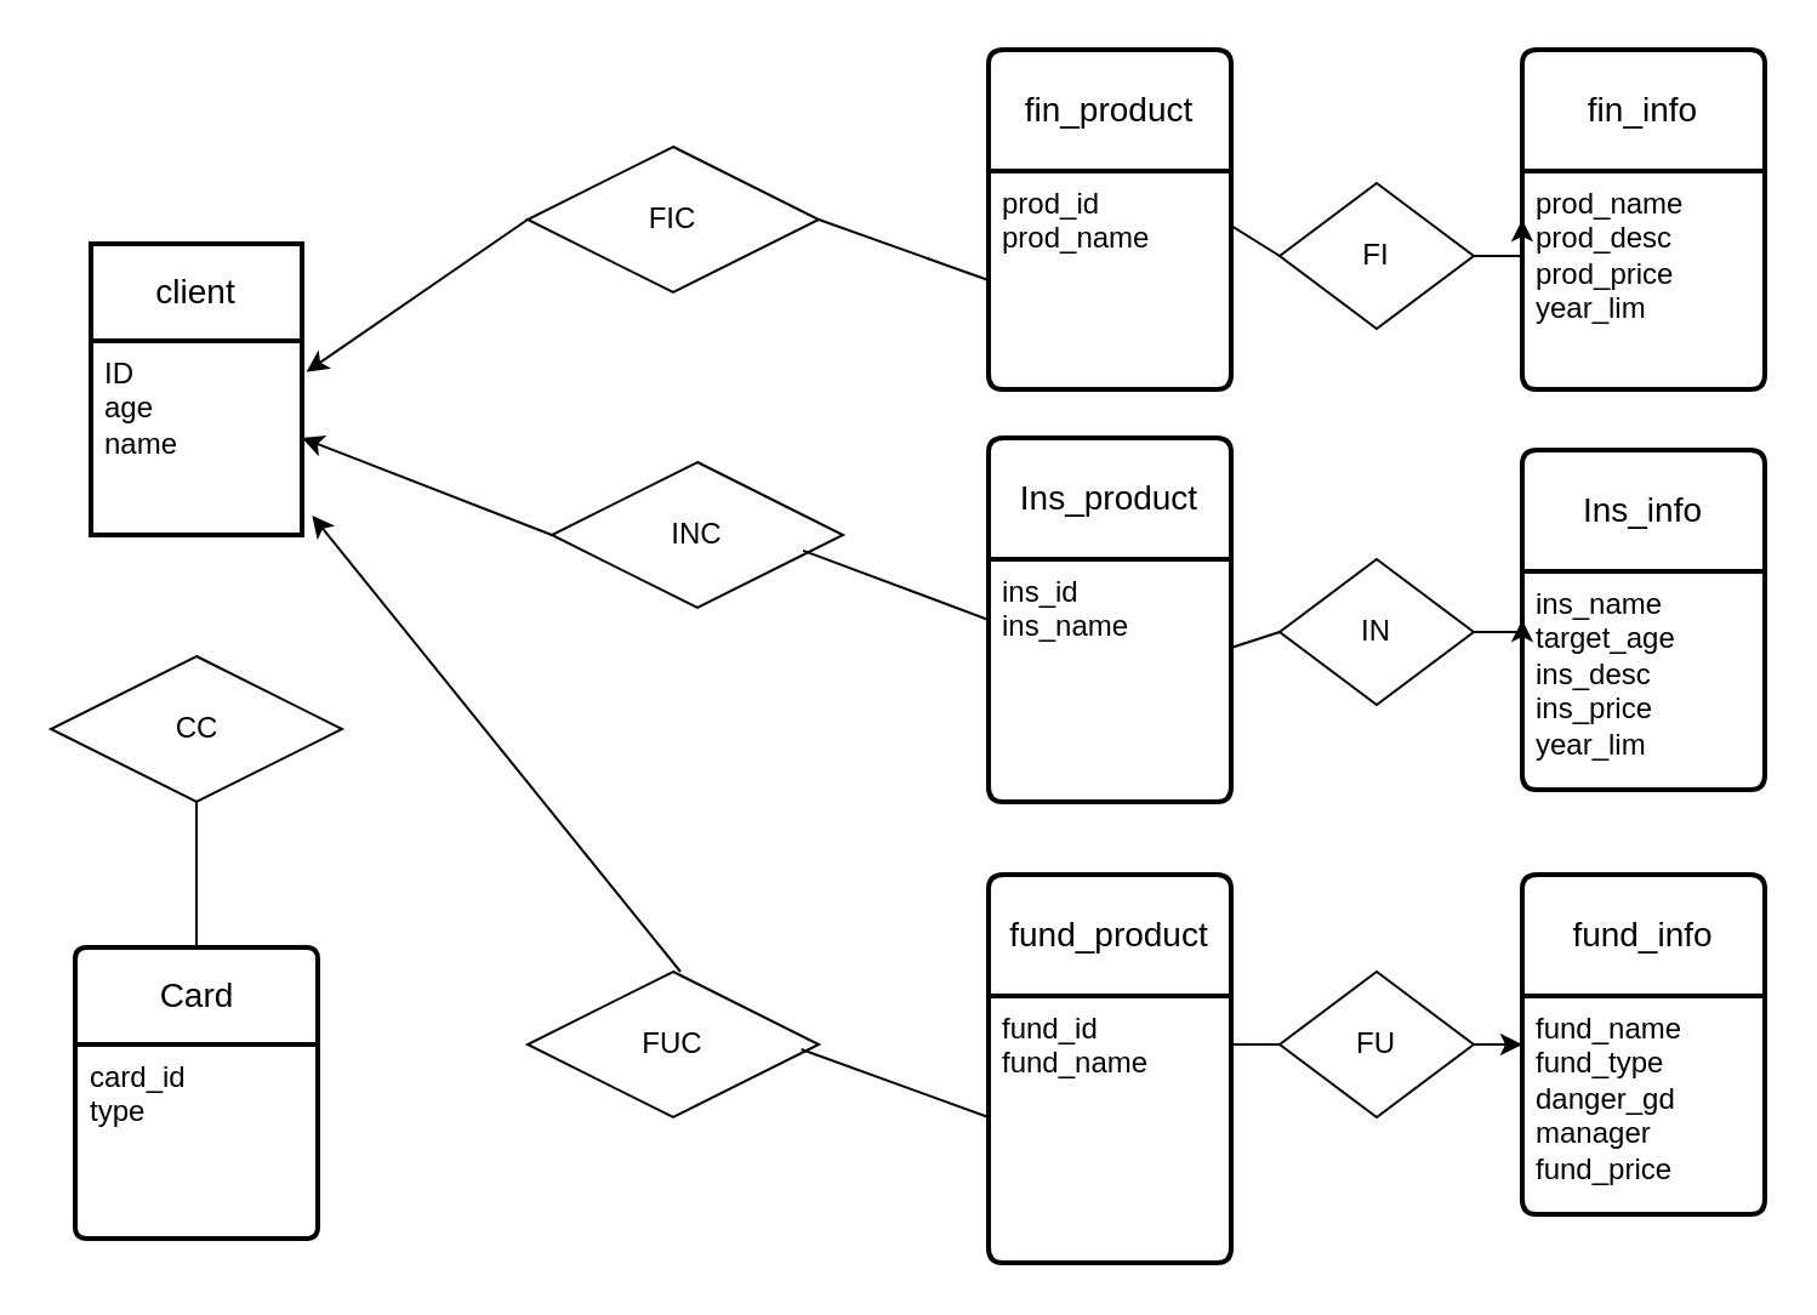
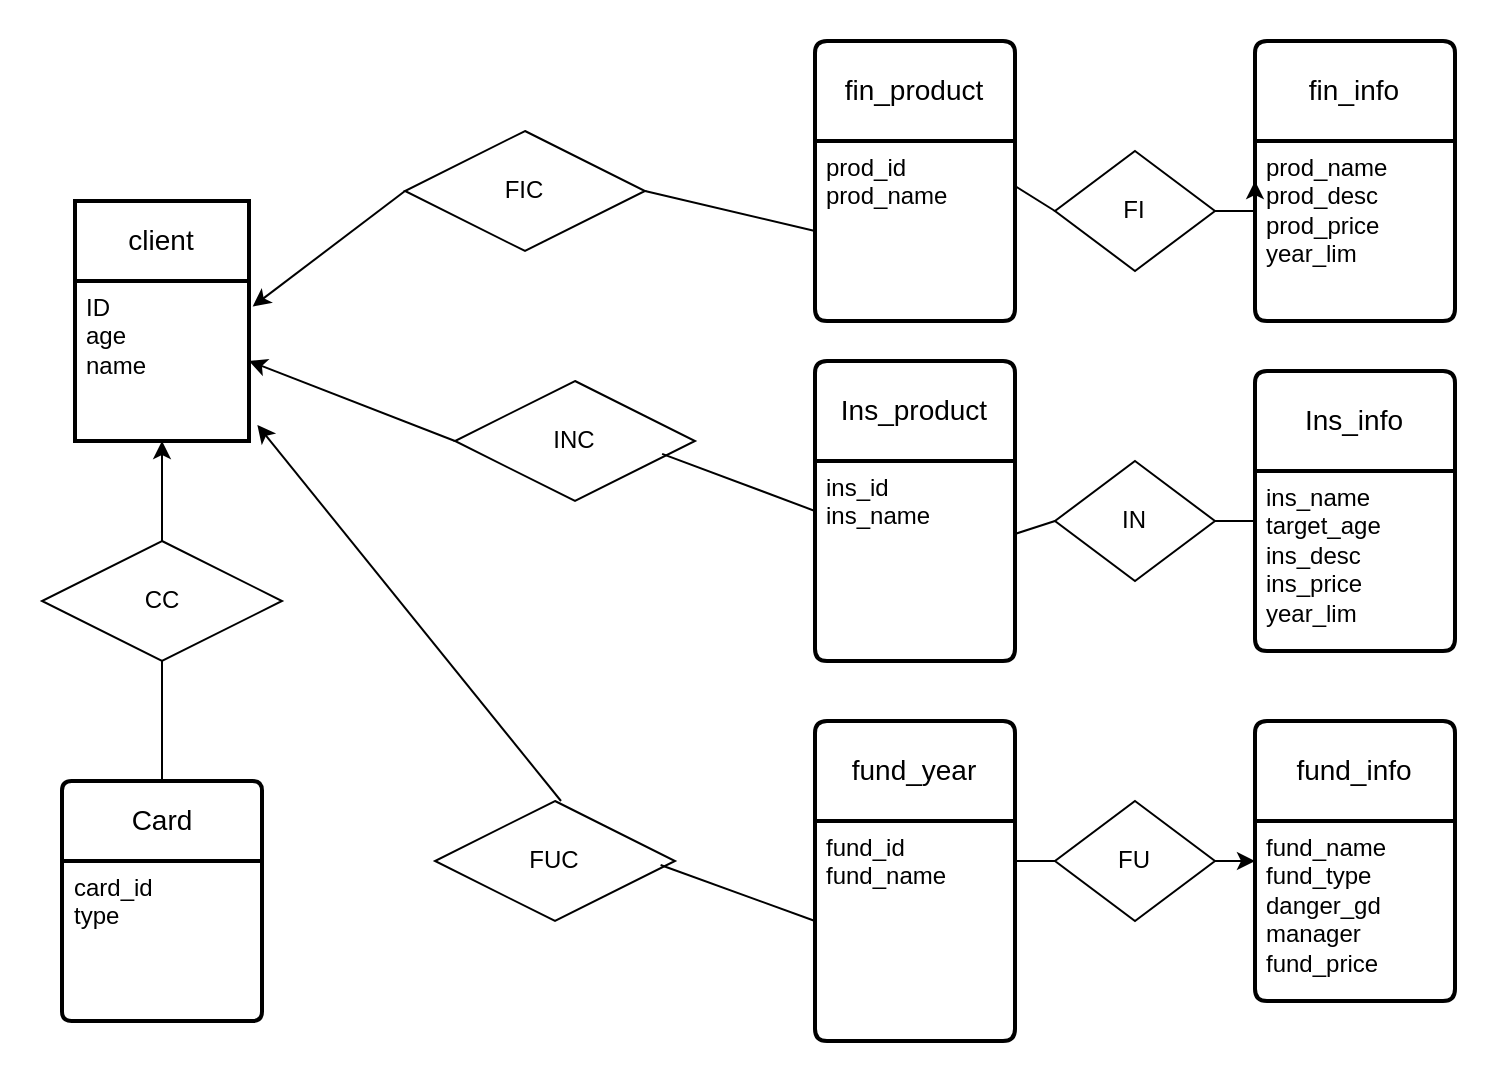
  <mxCell id="0" />
  <mxCell id="1" parent="0" />
  <mxCell id="2" value="client" style="swimlane;childLayout=stackLayout;horizontal=1;startSize=40;horizontalStack=0;rounded=1;fontSize=14;fontStyle=0;strokeWidth=2;resizeParent=0;resizeLast=1;shadow=0;dashed=0;align=center;arcSize=0;whiteSpace=wrap;html=1;" vertex="1" parent="1"><mxGeometry x="37" y="100" width="87" height="120" as="geometry" /></mxCell>
  <mxCell id="3" value="ID&lt;br&gt;age&lt;br&gt;name&lt;br&gt;&lt;br&gt;" style="align=left;strokeColor=none;fillColor=none;spacingLeft=4;fontSize=12;verticalAlign=top;resizable=0;rotatable=0;part=1;html=1;" vertex="1" parent="2"><mxGeometry y="40" width="87" height="80" as="geometry" /></mxCell>
  <mxCell id="4" value="fin_product" style="swimlane;childLayout=stackLayout;horizontal=1;startSize=50;horizontalStack=0;rounded=1;fontSize=14;fontStyle=0;strokeWidth=2;resizeParent=0;resizeLast=1;shadow=0;dashed=0;align=center;arcSize=4;whiteSpace=wrap;html=1;" vertex="1" parent="1"><mxGeometry x="407" y="20" width="100" height="140" as="geometry" /></mxCell>
  <mxCell id="5" value="prod_id&lt;br&gt;prod_name&lt;br&gt;" style="align=left;strokeColor=none;fillColor=none;spacingLeft=4;fontSize=12;verticalAlign=top;resizable=0;rotatable=0;part=1;html=1;" vertex="1" parent="4"><mxGeometry y="50" width="100" height="90" as="geometry" /></mxCell>
  <mxCell id="6" value="Ins_product" style="swimlane;childLayout=stackLayout;horizontal=1;startSize=50;horizontalStack=0;rounded=1;fontSize=14;fontStyle=0;strokeWidth=2;resizeParent=0;resizeLast=1;shadow=0;dashed=0;align=center;arcSize=4;whiteSpace=wrap;html=1;" vertex="1" parent="1"><mxGeometry x="407" y="180" width="100" height="150" as="geometry" /></mxCell>
  <mxCell id="7" value="ins_id&lt;br&gt;ins_name&lt;br&gt;" style="align=left;strokeColor=none;fillColor=none;spacingLeft=4;fontSize=12;verticalAlign=top;resizable=0;rotatable=0;part=1;html=1;" vertex="1" parent="6"><mxGeometry y="50" width="100" height="100" as="geometry" /></mxCell>
- <mxCell id="8" value="fund_product" style="swimlane;childLayout=stackLayout;horizontal=1;startSize=50;horizontalStack=0;rounded=1;fontSize=14;fontStyle=0;strokeWidth=2;resizeParent=0;resizeLast=1;shadow=0;dashed=0;align=center;arcSize=4;whiteSpace=wrap;html=1;" vertex="1" parent="1"><mxGeometry x="407" y="360" width="100" height="160" as="geometry" /></mxCell>
+ <mxCell id="8" value="fund_year" style="swimlane;childLayout=stackLayout;horizontal=1;startSize=50;horizontalStack=0;rounded=1;fontSize=14;fontStyle=0;strokeWidth=2;resizeParent=0;resizeLast=1;shadow=0;dashed=0;align=center;arcSize=4;whiteSpace=wrap;html=1;" vertex="1" parent="1"><mxGeometry x="407" y="360" width="100" height="160" as="geometry" /></mxCell>
  <mxCell id="9" value="fund_id&lt;br&gt;fund_name&lt;br&gt;" style="align=left;strokeColor=none;fillColor=none;spacingLeft=4;fontSize=12;verticalAlign=top;resizable=0;rotatable=0;part=1;html=1;" vertex="1" parent="8"><mxGeometry y="50" width="100" height="110" as="geometry" /></mxCell>
  <mxCell id="10" value="Card" style="swimlane;childLayout=stackLayout;horizontal=1;startSize=40;horizontalStack=0;rounded=1;fontSize=14;fontStyle=0;strokeWidth=2;resizeParent=0;resizeLast=1;shadow=0;dashed=0;align=center;arcSize=4;whiteSpace=wrap;html=1;" vertex="1" parent="1"><mxGeometry x="30.5" y="390" width="100" height="120" as="geometry" /></mxCell>
  <mxCell id="11" value="card_id&lt;br&gt;type" style="align=left;strokeColor=none;fillColor=none;spacingLeft=4;fontSize=12;verticalAlign=top;resizable=0;rotatable=0;part=1;html=1;" vertex="1" parent="10"><mxGeometry y="40" width="100" height="80" as="geometry" /></mxCell>
+ <mxCell id="12" style="edgeStyle=orthogonalEdgeStyle;rounded=0;orthogonalLoop=1;jettySize=auto;html=1;exitX=0.5;exitY=0;exitDx=0;exitDy=0;entryX=0.5;entryY=1;entryDx=0;entryDy=0;" edge="1" parent="1" source="13" target="3"><mxGeometry relative="1" as="geometry" /></mxCell>
  <mxCell id="13" value="CC" style="shape=rhombus;perimeter=rhombusPerimeter;whiteSpace=wrap;html=1;align=center;" vertex="1" parent="1"><mxGeometry x="20.5" y="270" width="120" height="60" as="geometry" /></mxCell>
  <mxCell id="14" value="" style="endArrow=none;html=1;rounded=0;entryX=0.5;entryY=1;entryDx=0;entryDy=0;" edge="1" parent="1" target="13"><mxGeometry relative="1" as="geometry"><mxPoint x="80.5" y="390" as="sourcePoint" /><mxPoint x="80.5" y="340" as="targetPoint" /></mxGeometry></mxCell>
- <mxCell id="15" value="FIC" style="shape=rhombus;perimeter=rhombusPerimeter;whiteSpace=wrap;html=1;align=center;" vertex="1" parent="1"><mxGeometry x="217" y="60" width="120" height="60" as="geometry" /></mxCell>
+ <mxCell id="15" value="FIC" style="shape=rhombus;perimeter=rhombusPerimeter;whiteSpace=wrap;html=1;align=center;" vertex="1" parent="1"><mxGeometry x="202" y="65" width="120" height="60" as="geometry" /></mxCell>
  <mxCell id="16" value="INC" style="shape=rhombus;perimeter=rhombusPerimeter;whiteSpace=wrap;html=1;align=center;" vertex="1" parent="1"><mxGeometry x="227" y="190" width="120" height="60" as="geometry" /></mxCell>
  <mxCell id="17" value="FUC" style="shape=rhombus;perimeter=rhombusPerimeter;whiteSpace=wrap;html=1;align=center;" vertex="1" parent="1"><mxGeometry x="217" y="400" width="120" height="60" as="geometry" /></mxCell>
  <mxCell id="18" value="fin_info" style="swimlane;childLayout=stackLayout;horizontal=1;startSize=50;horizontalStack=0;rounded=1;fontSize=14;fontStyle=0;strokeWidth=2;resizeParent=0;resizeLast=1;shadow=0;dashed=0;align=center;arcSize=4;whiteSpace=wrap;html=1;" vertex="1" parent="1"><mxGeometry x="627" y="20" width="100" height="140" as="geometry" /></mxCell>
  <mxCell id="19" value="prod_name&lt;br&gt;prod_desc&lt;br&gt;prod_price&lt;br&gt;year_lim" style="align=left;strokeColor=none;fillColor=none;spacingLeft=4;fontSize=12;verticalAlign=top;resizable=0;rotatable=0;part=1;html=1;" vertex="1" parent="18"><mxGeometry y="50" width="100" height="90" as="geometry" /></mxCell>
  <mxCell id="20" value="Ins_info" style="swimlane;childLayout=stackLayout;horizontal=1;startSize=50;horizontalStack=0;rounded=1;fontSize=14;fontStyle=0;strokeWidth=2;resizeParent=0;resizeLast=1;shadow=0;dashed=0;align=center;arcSize=4;whiteSpace=wrap;html=1;" vertex="1" parent="1"><mxGeometry x="627" y="185" width="100" height="140" as="geometry" /></mxCell>
  <mxCell id="21" value="ins_name&lt;br style=&quot;border-color: var(--border-color);&quot;&gt;target_age&lt;br style=&quot;border-color: var(--border-color);&quot;&gt;ins_desc&lt;br style=&quot;border-color: var(--border-color);&quot;&gt;ins_price&lt;br style=&quot;border-color: var(--border-color);&quot;&gt;year_lim" style="align=left;strokeColor=none;fillColor=none;spacingLeft=4;fontSize=12;verticalAlign=top;resizable=0;rotatable=0;part=1;html=1;" vertex="1" parent="20"><mxGeometry y="50" width="100" height="90" as="geometry" /></mxCell>
  <mxCell id="22" value="fund_info" style="swimlane;childLayout=stackLayout;horizontal=1;startSize=50;horizontalStack=0;rounded=1;fontSize=14;fontStyle=0;strokeWidth=2;resizeParent=0;resizeLast=1;shadow=0;dashed=0;align=center;arcSize=4;whiteSpace=wrap;html=1;" vertex="1" parent="1"><mxGeometry x="627" y="360" width="100" height="140" as="geometry" /></mxCell>
  <mxCell id="23" value="fund_name&lt;br&gt;fund_type&lt;br style=&quot;border-color: var(--border-color);&quot;&gt;danger_gd&lt;br style=&quot;border-color: var(--border-color);&quot;&gt;manager&lt;br style=&quot;border-color: var(--border-color);&quot;&gt;fund_price" style="align=left;strokeColor=none;fillColor=none;spacingLeft=4;fontSize=12;verticalAlign=top;resizable=0;rotatable=0;part=1;html=1;" vertex="1" parent="22"><mxGeometry y="50" width="100" height="90" as="geometry" /></mxCell>
  <mxCell id="24" style="edgeStyle=orthogonalEdgeStyle;rounded=0;orthogonalLoop=1;jettySize=auto;html=1;exitX=1;exitY=0.5;exitDx=0;exitDy=0;entryX=0;entryY=0.5;entryDx=0;entryDy=0;" edge="1" parent="1" source="25" target="18"><mxGeometry relative="1" as="geometry" /></mxCell>
  <mxCell id="25" value="FI" style="shape=rhombus;perimeter=rhombusPerimeter;whiteSpace=wrap;html=1;align=center;" vertex="1" parent="1"><mxGeometry x="527" y="75" width="80" height="60" as="geometry" /></mxCell>
- <mxCell id="26" style="edgeStyle=orthogonalEdgeStyle;rounded=0;orthogonalLoop=1;jettySize=auto;html=1;exitX=1;exitY=0.5;exitDx=0;exitDy=0;entryX=0;entryY=0.5;entryDx=0;entryDy=0;" edge="1" parent="1" source="27" target="20"><mxGeometry relative="1" as="geometry" /></mxCell>
+ <mxCell id="26" style="edgeStyle=orthogonalEdgeStyle;rounded=0;orthogonalLoop=1;jettySize=auto;html=1;exitX=1;exitY=0.5;exitDx=0;exitDy=0;entryX=0;entryY=0.5;entryDx=0;entryDy=0;endArrow=none;" edge="1" parent="1" source="27" target="20"><mxGeometry relative="1" as="geometry" /></mxCell>
  <mxCell id="27" value="IN" style="shape=rhombus;perimeter=rhombusPerimeter;whiteSpace=wrap;html=1;align=center;" vertex="1" parent="1"><mxGeometry x="527" y="230" width="80" height="60" as="geometry" /></mxCell>
  <mxCell id="28" style="edgeStyle=orthogonalEdgeStyle;rounded=0;orthogonalLoop=1;jettySize=auto;html=1;exitX=1;exitY=0.5;exitDx=0;exitDy=0;entryX=0;entryY=0.5;entryDx=0;entryDy=0;" edge="1" parent="1" source="29" target="22"><mxGeometry relative="1" as="geometry" /></mxCell>
  <mxCell id="29" value="FU" style="shape=rhombus;perimeter=rhombusPerimeter;whiteSpace=wrap;html=1;align=center;" vertex="1" parent="1"><mxGeometry x="527" y="400" width="80" height="60" as="geometry" /></mxCell>
  <mxCell id="30" value="" style="endArrow=none;html=1;rounded=0;exitX=1;exitY=0.5;exitDx=0;exitDy=0;entryX=0;entryY=0.5;entryDx=0;entryDy=0;" edge="1" parent="1" source="15" target="5"><mxGeometry width="50" height="50" relative="1" as="geometry"><mxPoint x="134" y="150" as="sourcePoint" /><mxPoint x="227" y="100" as="targetPoint" /></mxGeometry></mxCell>
  <mxCell id="31" value="" style="endArrow=none;html=1;rounded=0;exitX=0.863;exitY=0.607;exitDx=0;exitDy=0;entryX=0;entryY=0.5;entryDx=0;entryDy=0;exitPerimeter=0;" edge="1" parent="1" source="16"><mxGeometry width="50" height="50" relative="1" as="geometry"><mxPoint x="337" y="230" as="sourcePoint" /><mxPoint x="407" y="255" as="targetPoint" /></mxGeometry></mxCell>
  <mxCell id="32" value="" style="endArrow=none;html=1;rounded=0;exitX=0.94;exitY=0.533;exitDx=0;exitDy=0;entryX=0;entryY=0.5;entryDx=0;entryDy=0;exitPerimeter=0;" edge="1" parent="1" source="17"><mxGeometry width="50" height="50" relative="1" as="geometry"><mxPoint x="331" y="431" as="sourcePoint" /><mxPoint x="407" y="460" as="targetPoint" /></mxGeometry></mxCell>
  <mxCell id="33" value="" style="endArrow=classic;html=1;rounded=0;entryX=1;entryY=0.5;entryDx=0;entryDy=0;exitX=0;exitY=0.5;exitDx=0;exitDy=0;" edge="1" parent="1" source="16" target="3"><mxGeometry width="50" height="50" relative="1" as="geometry"><mxPoint x="287" y="250" as="sourcePoint" /><mxPoint x="337" y="200" as="targetPoint" /></mxGeometry></mxCell>
  <mxCell id="34" value="" style="endArrow=classic;html=1;rounded=0;entryX=1.048;entryY=0.9;entryDx=0;entryDy=0;exitX=0;exitY=0.5;exitDx=0;exitDy=0;entryPerimeter=0;" edge="1" parent="1" target="3"><mxGeometry width="50" height="50" relative="1" as="geometry"><mxPoint x="280" y="400" as="sourcePoint" /><mxPoint x="177" y="360" as="targetPoint" /></mxGeometry></mxCell>
  <mxCell id="35" value="" style="endArrow=classic;html=1;rounded=0;entryX=1.021;entryY=0.16;entryDx=0;entryDy=0;exitX=0;exitY=0.5;exitDx=0;exitDy=0;entryPerimeter=0;" edge="1" parent="1" source="15" target="3"><mxGeometry width="50" height="50" relative="1" as="geometry"><mxPoint x="237" y="230" as="sourcePoint" /><mxPoint x="134" y="190" as="targetPoint" /></mxGeometry></mxCell>
  <mxCell id="36" value="" style="endArrow=none;html=1;rounded=0;exitX=1;exitY=0.25;exitDx=0;exitDy=0;entryX=0;entryY=0.5;entryDx=0;entryDy=0;" edge="1" parent="1" source="5" target="25"><mxGeometry width="50" height="50" relative="1" as="geometry"><mxPoint x="527" y="180" as="sourcePoint" /><mxPoint x="557" y="160" as="targetPoint" /></mxGeometry></mxCell>
  <mxCell id="37" value="" style="endArrow=none;html=1;rounded=0;exitX=1;exitY=0.25;exitDx=0;exitDy=0;entryX=0;entryY=0.5;entryDx=0;entryDy=0;" edge="1" parent="1" target="27"><mxGeometry width="50" height="50" relative="1" as="geometry"><mxPoint x="507" y="266.5" as="sourcePoint" /><mxPoint x="557" y="333.5" as="targetPoint" /></mxGeometry></mxCell>
  <mxCell id="38" value="" style="endArrow=none;html=1;rounded=0;exitX=1;exitY=0.25;exitDx=0;exitDy=0;entryX=0;entryY=0.5;entryDx=0;entryDy=0;" edge="1" parent="1" target="29"><mxGeometry width="50" height="50" relative="1" as="geometry"><mxPoint x="507" y="430" as="sourcePoint" /><mxPoint x="557" y="497" as="targetPoint" /></mxGeometry></mxCell>
